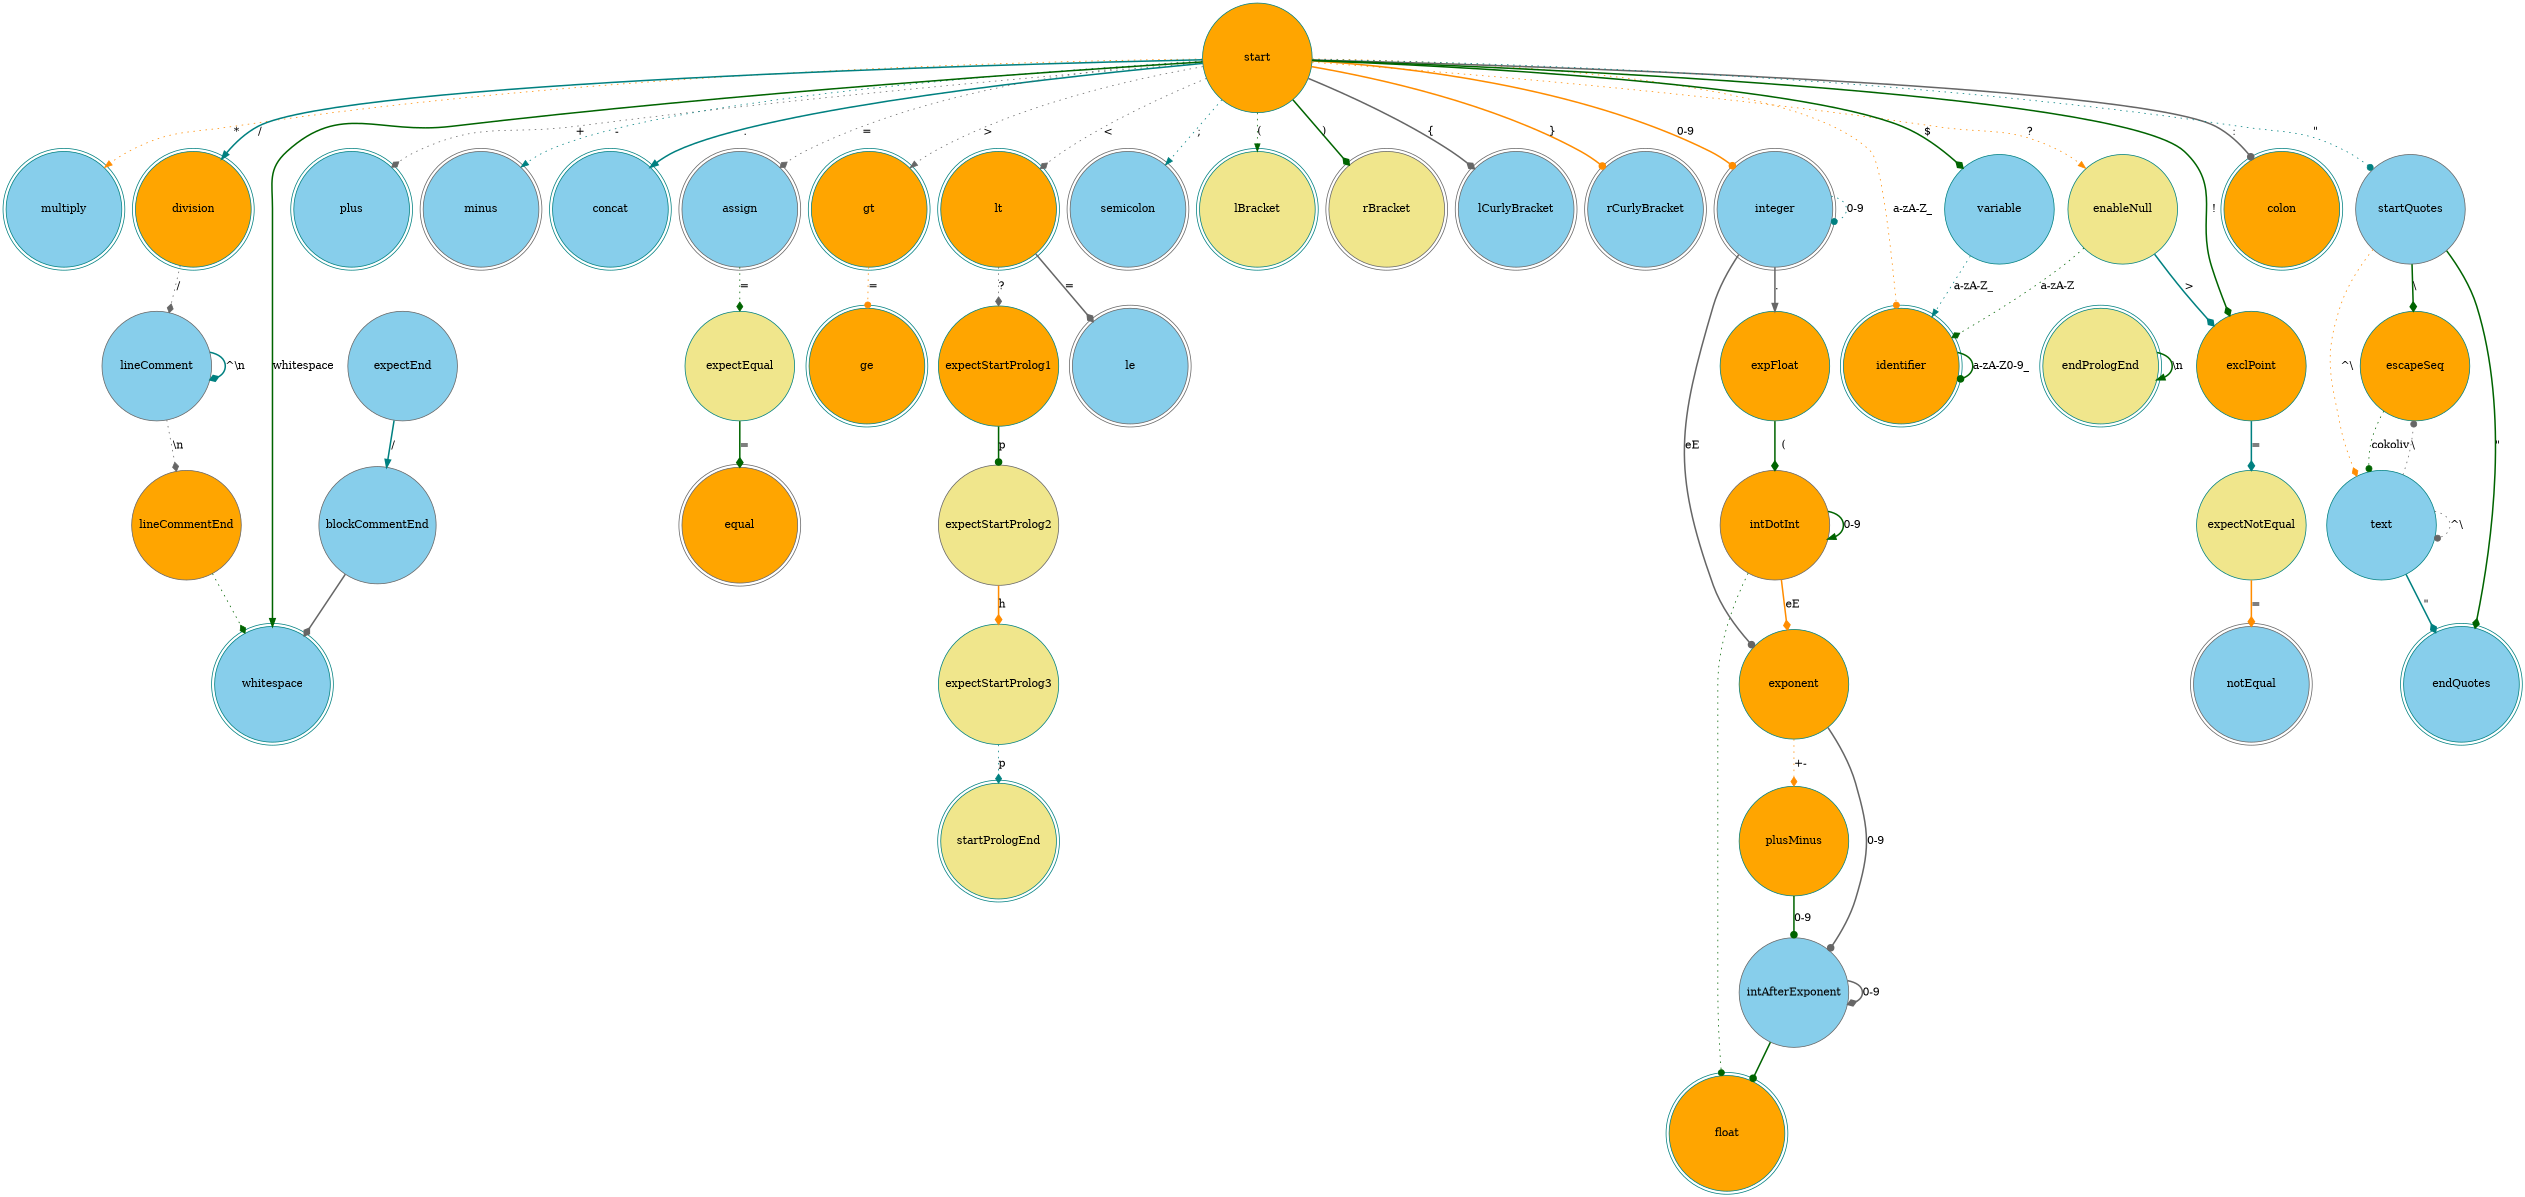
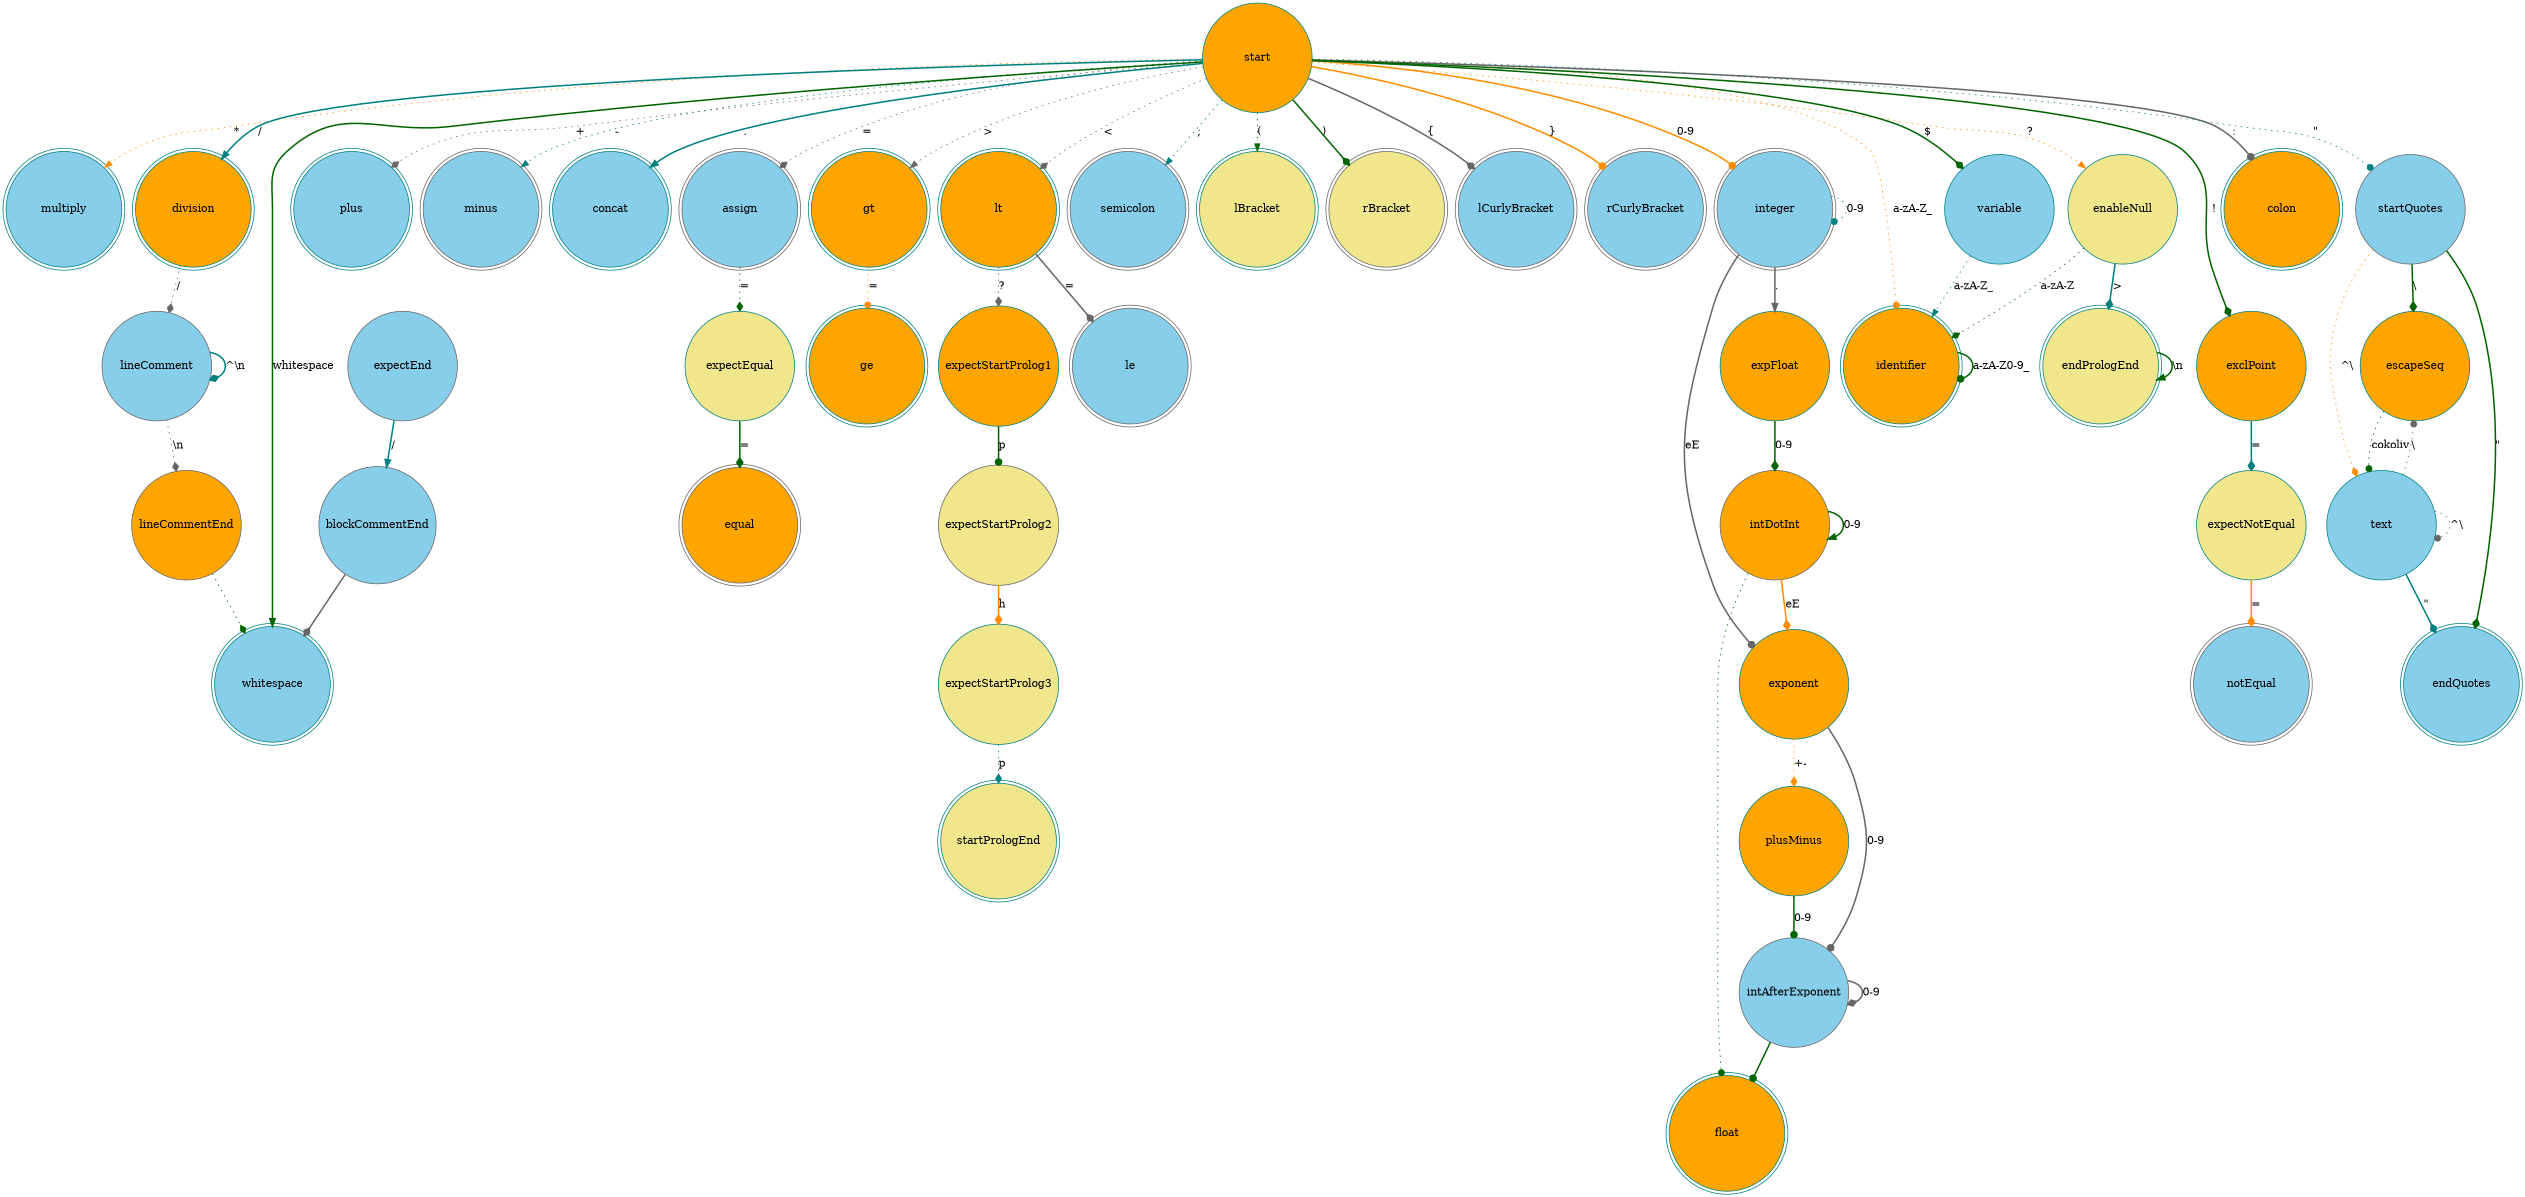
  digraph {
    node [color=teal fillcolor=skyblue shape=doublecircle style=filled]
    edge [arrowhead=diamond color=darkgreen style=bold]
    multiply [width=2]
    division [fillcolor=orange width=2]
    plus [width=2]
    minus [color=gray40 width=2]
    concat [width=2]
    assign [color=gray40 width=2]
    equal [color=gray40 fillcolor=orange width=2]
    gt [fillcolor=orange width=2]
    ge [fillcolor=orange width=2]
    lt [fillcolor=orange width=2]
    le [color=gray40 width=2]
    semicolon [color=gray40 width=2]
    lBracket [fillcolor=khaki width=2]
    rBracket [color=gray40 fillcolor=khaki width=2]
    lCurlyBracket [color=gray40 width=2]
    rCurlyBracket [color=gray40 width=2]
    notEqual [color=gray40 width=2]
    integer [color=gray40 width=2]
    float [fillcolor=orange width=2]
    endQuotes [width=2]
    whitespace [width=2]
    startPrologEnd [fillcolor=khaki width=2]
    endPrologEnd [fillcolor=khaki width=2]
    identifier [fillcolor=orange width=2]
    colon [fillcolor=orange width=2]
    lineComment [color=gray40 shape=circle width=2]
    expectEqual [fillcolor=khaki shape=circle width=2]
    expectStartProlog1 [fillcolor=orange shape=circle width=2]
    expFloat [fillcolor=orange shape=circle width=2]
    exponent [fillcolor=orange shape=circle width=2]
    lineCommentEnd [color=gray40 fillcolor=orange shape=circle width=2]
    expectStartProlog2 [color=gray40 fillcolor=khaki shape=circle width=2]
    intDotInt [color=gray40 fillcolor=orange shape=circle width=2]
    intAfterExponent [color=gray40 shape=circle width=2]
    plusMinus [fillcolor=orange shape=circle width=2]
    start [fillcolor=orange shape=circle width=2]
    enableNull [fillcolor=khaki shape=circle width=2]
    exclPoint [fillcolor=orange shape=circle width=2]
    startQuotes [color=gray40 shape=circle width=2]
    variable [shape=circle width=2]
    expectNotEqual [fillcolor=khaki shape=circle width=2]
    escapeSeq [fillcolor=orange shape=circle width=2]
    text [shape=circle width=2]
    expectEnd [color=gray40 shape=circle width=2]
    blockCommentEnd [color=gray40 shape=circle width=2]
    expectStartProlog3 [fillcolor=khaki shape=circle width=2]
    subgraph sub_1 {
      multiply
      division
      plus
      minus
      concat
      assign
      equal
      gt
      ge
      lt
      le
      semicolon
      lBracket
      rBracket
      lCurlyBracket
      rCurlyBracket
      notEqual
      integer
      float
      endQuotes
      whitespace
      startPrologEnd
      endPrologEnd
      identifier
      colon
    }
    division -> lineComment [color=gray40 label="/" style=dotted]
    assign -> expectEqual [label="=" style=dotted]
    gt -> ge [arrowhead=dot color=darkorange label="=" style=dotted]
    lt -> le [color=gray40 label="="]
    lt -> expectStartProlog1 [color=gray40 label="?" style=dotted]
    integer -> integer [arrowhead=dot color=teal label="0-9" style=dotted]
    integer -> expFloat [arrowhead=normal color=gray40 label="."]
    integer -> exponent [arrowhead=dot color=gray40 label=eE]
    endPrologEnd -> endPrologEnd [arrowhead=normal label="\\n"]
    identifier -> identifier [arrowhead=dot label="a-zA-Z0-9_"]
    lineComment -> lineComment [color=teal label="^\\n"]
    lineComment -> lineCommentEnd [color=gray40 label="\\n" style=dotted]
    expectEqual -> equal [label="="]
    expectStartProlog1 -> expectStartProlog2 [arrowhead=dot label=p]
-   expFloat -> intDotInt [label="("]
+   expFloat -> intDotInt [label="0-9"]
    exponent -> intAfterExponent [arrowhead=dot color=gray40 label="0-9"]
    exponent -> plusMinus [color=darkorange label="+-" style=dotted]
    lineCommentEnd -> whitespace [style=dotted]
    expectStartProlog2 -> expectStartProlog3 [color=darkorange label=h]
    intDotInt -> float [arrowhead=dot style=dotted]
    intDotInt -> exponent [color=darkorange label=eE]
    intDotInt -> intDotInt [arrowhead=normal label="0-9"]
    intAfterExponent -> float [arrowhead=dot]
    intAfterExponent -> intAfterExponent [color=gray40 label="0-9"]
    plusMinus -> intAfterExponent [arrowhead=dot label="0-9"]
    start -> multiply [arrowhead=normal color=darkorange label="*" style=dotted]
    start -> division [arrowhead=normal color=teal label="/"]
    start -> plus [color=gray40 label="+" style=dotted]
    start -> minus [arrowhead=normal color=teal label="-" style=dotted]
    start -> concat [arrowhead=normal color=teal label="."]
    start -> assign [color=gray40 label="=" style=dotted]
    start -> gt [arrowhead=normal color=gray40 label=">" style=dotted]
    start -> lt [color=gray40 label="<" style=dotted]
    start -> semicolon [arrowhead=normal color=teal label=";" style=dotted]
    start -> lBracket [arrowhead=normal label="(" style=dotted]
    start -> rBracket [label=")"]
    start -> lCurlyBracket [color=gray40 label="{"]
    start -> rCurlyBracket [arrowhead=dot color=darkorange label="}"]
    start -> integer [arrowhead=dot color=darkorange label="0-9"]
    start -> whitespace [arrowhead=normal label=whitespace]
    start -> identifier [arrowhead=dot color=darkorange label="a-zA-Z_" style=dotted]
    start -> colon [arrowhead=dot color=gray40 label=":"]
    start -> enableNull [arrowhead=normal color=darkorange label="?" style=dotted]
    start -> exclPoint [label="!"]
    start -> startQuotes [arrowhead=dot color=teal label="\"" style=dotted]
    start -> variable [label="$"]
-   enableNull -> exclPoint [color=teal label=">"]
+   enableNull -> endPrologEnd [color=teal label=">"]
    enableNull -> identifier [label="a-zA-Z" style=dotted]
    exclPoint -> expectNotEqual [color=teal label="="]
    startQuotes -> endQuotes [label="\""]
    startQuotes -> escapeSeq [label="\\"]
    startQuotes -> text [color=darkorange label="^\\" style=dotted]
    variable -> identifier [arrowhead=normal color=teal label="a-zA-Z_" style=dotted]
    expectNotEqual -> notEqual [color=darkorange label="="]
    escapeSeq -> text [arrowhead=dot label=cokoliv style=dotted]
    text -> endQuotes [color=teal label="\""]
    text -> escapeSeq [arrowhead=dot color=gray40 label="\\" style=dotted]
    text -> text [arrowhead=dot color=gray40 label="^\\" style=dotted]
    expectEnd -> blockCommentEnd [arrowhead=normal color=teal label="/"]
    blockCommentEnd -> whitespace [color=gray40]
    expectStartProlog3 -> startPrologEnd [color=teal label=p style=dotted]
  }
